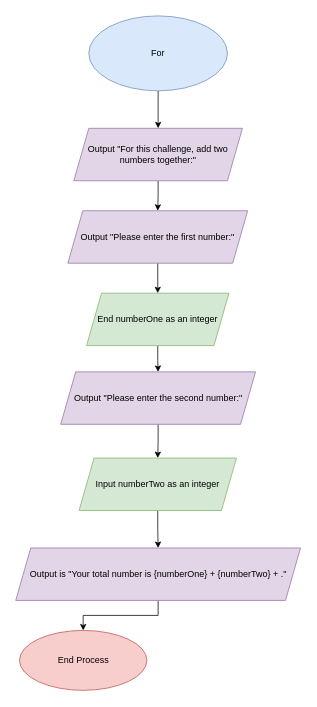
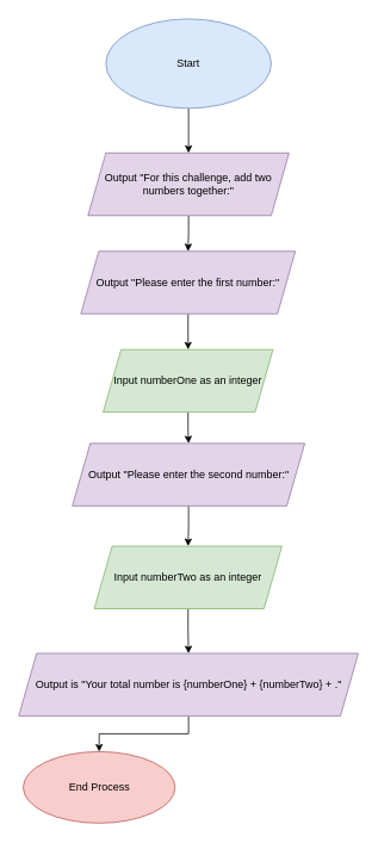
  <mxCell id="0" />
  <mxCell id="1" parent="0" />
  <mxCell id="2" value="" style="edgeStyle=orthogonalEdgeStyle;rounded=0;orthogonalLoop=1;jettySize=auto;html=1;" edge="1" parent="1" source="3" target="5"><mxGeometry relative="1" as="geometry" /></mxCell>
- <mxCell id="3" value="For" style="ellipse;whiteSpace=wrap;html=1;fillColor=#dae8fc;strokeColor=#6c8ebf;" vertex="1" parent="1"><mxGeometry x="118" y="20" width="185" height="100" as="geometry" /></mxCell>
+ <mxCell id="3" value="Start" style="ellipse;whiteSpace=wrap;html=1;fillColor=#dae8fc;strokeColor=#6c8ebf;" vertex="1" parent="1"><mxGeometry x="118" y="20" width="185" height="100" as="geometry" /></mxCell>
  <mxCell id="4" value="" style="edgeStyle=orthogonalEdgeStyle;rounded=0;orthogonalLoop=1;jettySize=auto;html=1;" edge="1" parent="1" source="5" target="7"><mxGeometry relative="1" as="geometry" /></mxCell>
  <mxCell id="5" value="Output &quot;For this challenge, add two numbers together:&quot;" style="shape=parallelogram;perimeter=parallelogramPerimeter;whiteSpace=wrap;html=1;fixedSize=1;fillColor=#e1d5e7;strokeColor=#9673a6;" vertex="1" parent="1"><mxGeometry x="98" y="170" width="225" height="70" as="geometry" /></mxCell>
  <mxCell id="6" value="" style="edgeStyle=orthogonalEdgeStyle;rounded=0;orthogonalLoop=1;jettySize=auto;html=1;" edge="1" parent="1" source="7" target="9"><mxGeometry relative="1" as="geometry" /></mxCell>
  <mxCell id="7" value="Output &quot;Please enter the first number:&quot;" style="shape=parallelogram;perimeter=parallelogramPerimeter;whiteSpace=wrap;html=1;fixedSize=1;fillColor=#e1d5e7;strokeColor=#9673a6;" vertex="1" parent="1"><mxGeometry x="90" y="280" width="240" height="70" as="geometry" /></mxCell>
  <mxCell id="8" value="" style="edgeStyle=orthogonalEdgeStyle;rounded=0;orthogonalLoop=1;jettySize=auto;html=1;" edge="1" parent="1" source="9" target="11"><mxGeometry relative="1" as="geometry" /></mxCell>
- <mxCell id="9" value="End numberOne as an integer" style="shape=parallelogram;perimeter=parallelogramPerimeter;whiteSpace=wrap;html=1;fixedSize=1;fillColor=#d5e8d4;strokeColor=#82b366;" vertex="1" parent="1"><mxGeometry x="115" y="390" width="190" height="70" as="geometry" /></mxCell>
+ <mxCell id="9" value="Input numberOne as an integer" style="shape=parallelogram;perimeter=parallelogramPerimeter;whiteSpace=wrap;html=1;fixedSize=1;fillColor=#d5e8d4;strokeColor=#82b366;" vertex="1" parent="1"><mxGeometry x="115" y="390" width="190" height="70" as="geometry" /></mxCell>
  <mxCell id="10" value="" style="edgeStyle=orthogonalEdgeStyle;rounded=0;orthogonalLoop=1;jettySize=auto;html=1;" edge="1" parent="1" source="11" target="13"><mxGeometry relative="1" as="geometry" /></mxCell>
  <mxCell id="11" value="Output &quot;Please enter the second number:&quot;" style="shape=parallelogram;perimeter=parallelogramPerimeter;whiteSpace=wrap;html=1;fixedSize=1;fillColor=#e1d5e7;strokeColor=#9673a6;" vertex="1" parent="1"><mxGeometry x="80.5" y="495" width="260" height="70" as="geometry" /></mxCell>
  <mxCell id="12" value="" style="edgeStyle=orthogonalEdgeStyle;rounded=0;orthogonalLoop=1;jettySize=auto;html=1;" edge="1" parent="1" source="13" target="15"><mxGeometry relative="1" as="geometry" /></mxCell>
  <mxCell id="13" value="Input numberTwo as an integer" style="shape=parallelogram;perimeter=parallelogramPerimeter;whiteSpace=wrap;html=1;fixedSize=1;fillColor=#d5e8d4;strokeColor=#82b366;" vertex="1" parent="1"><mxGeometry x="105" y="610" width="210" height="70" as="geometry" /></mxCell>
  <mxCell id="14" value="" style="edgeStyle=orthogonalEdgeStyle;rounded=0;orthogonalLoop=1;jettySize=auto;html=1;" edge="1" parent="1" source="15" target="17"><mxGeometry relative="1" as="geometry" /></mxCell>
  <mxCell id="15" value="Output is &quot;Your total number is {numberOne} + {numberTwo} + .&quot;" style="shape=parallelogram;perimeter=parallelogramPerimeter;whiteSpace=wrap;html=1;fixedSize=1;fillColor=#e1d5e7;strokeColor=#9673a6;" vertex="1" parent="1"><mxGeometry x="20.5" y="730" width="380" height="70" as="geometry" /></mxCell>
  <mxCell id="16" style="edgeStyle=orthogonalEdgeStyle;rounded=0;orthogonalLoop=1;jettySize=auto;html=1;exitX=0.5;exitY=1;exitDx=0;exitDy=0;" edge="1" parent="1" source="13" target="13"><mxGeometry relative="1" as="geometry" /></mxCell>
  <mxCell id="17" value="End Process" style="ellipse;whiteSpace=wrap;html=1;fillColor=#f8cecc;strokeColor=#b85450;" vertex="1" parent="1"><mxGeometry x="25.5" y="840" width="170" height="80" as="geometry" /></mxCell>
